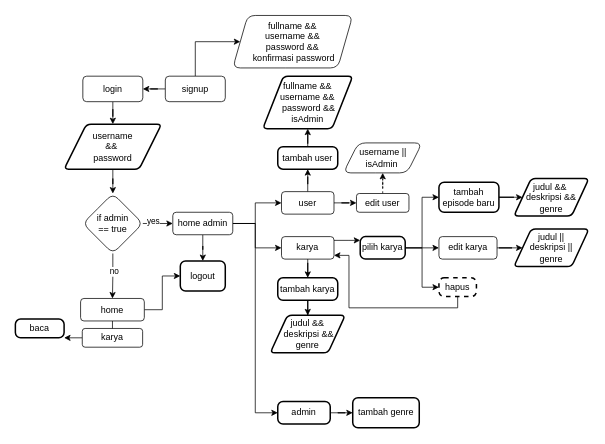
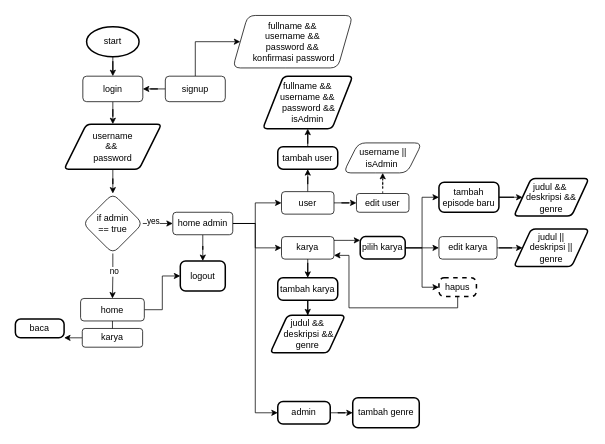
  <mxCell id="0" />
  <mxCell id="1" parent="0" />
  <mxCell id="2" value="" style="edgeStyle=orthogonalEdgeStyle;rounded=0;orthogonalLoop=1;jettySize=auto;html=1;" parent="1" source="3" target="10" edge="1"><mxGeometry relative="1" as="geometry" /></mxCell>
  <mxCell id="3" value="login" style="rounded=1;whiteSpace=wrap;html=1;fontSize=12;glass=0;strokeWidth=1;shadow=0;" parent="1" vertex="1"><mxGeometry x="110" y="101" width="80" height="34" as="geometry" /></mxCell>
+ <mxCell id="4" value="" style="edgeStyle=orthogonalEdgeStyle;rounded=0;orthogonalLoop=1;jettySize=auto;html=1;" parent="1" source="5" target="3" edge="1"><mxGeometry relative="1" as="geometry" /></mxCell>
+ <mxCell id="5" value="start" style="strokeWidth=2;html=1;shape=mxgraph.flowchart.start_1;whiteSpace=wrap;" parent="1" vertex="1"><mxGeometry x="115" y="35" width="70" height="40" as="geometry" /></mxCell>
  <mxCell id="6" style="edgeStyle=orthogonalEdgeStyle;rounded=0;orthogonalLoop=1;jettySize=auto;html=1;" parent="1" source="8" target="3" edge="1"><mxGeometry relative="1" as="geometry" /></mxCell>
  <mxCell id="7" style="edgeStyle=orthogonalEdgeStyle;rounded=0;orthogonalLoop=1;jettySize=auto;html=1;entryX=0;entryY=0.5;entryDx=0;entryDy=0;" parent="1" source="8" target="11" edge="1"><mxGeometry relative="1" as="geometry"><Array as="points"><mxPoint x="260" y="55" /></Array></mxGeometry></mxCell>
  <mxCell id="8" value="signup" style="rounded=1;whiteSpace=wrap;html=1;fontSize=12;glass=0;strokeWidth=1;shadow=0;" parent="1" vertex="1"><mxGeometry x="220" y="101" width="80" height="34" as="geometry" /></mxCell>
  <mxCell id="9" style="edgeStyle=orthogonalEdgeStyle;rounded=0;orthogonalLoop=1;jettySize=auto;html=1;" parent="1" source="10" target="16" edge="1"><mxGeometry relative="1" as="geometry" /></mxCell>
  <mxCell id="10" value="username &lt;br&gt;&amp;amp;&amp;amp;&amp;nbsp;&lt;br&gt;password" style="shape=parallelogram;html=1;strokeWidth=2;perimeter=parallelogramPerimeter;whiteSpace=wrap;rounded=1;arcSize=12;size=0.23;" parent="1" vertex="1"><mxGeometry x="85" y="165" width="130" height="60" as="geometry" /></mxCell>
  <mxCell id="11" value="fullname &amp;amp;&amp;amp; &lt;br&gt;username &amp;amp;&amp;amp; &lt;br&gt;password &amp;amp;&amp;amp;&lt;br&gt;&amp;nbsp;konfirmasi password" style="shape=parallelogram;perimeter=parallelogramPerimeter;whiteSpace=wrap;html=1;fixedSize=1;rounded=1;glass=0;strokeWidth=1;shadow=0;" parent="1" vertex="1"><mxGeometry x="310" y="20" width="160" height="70" as="geometry" /></mxCell>
  <mxCell id="12" style="edgeStyle=orthogonalEdgeStyle;rounded=0;orthogonalLoop=1;jettySize=auto;html=1;" parent="1" source="16" target="19" edge="1"><mxGeometry relative="1" as="geometry" /></mxCell>
  <mxCell id="13" value="no" style="edgeLabel;html=1;align=center;verticalAlign=middle;resizable=0;points=[];" parent="12" vertex="1" connectable="0"><mxGeometry x="-0.222" y="1" relative="1" as="geometry"><mxPoint as="offset" /></mxGeometry></mxCell>
  <mxCell id="14" value="" style="edgeStyle=orthogonalEdgeStyle;rounded=0;orthogonalLoop=1;jettySize=auto;html=1;" parent="1" source="16" target="35" edge="1"><mxGeometry relative="1" as="geometry" /></mxCell>
  <mxCell id="15" value="yes" style="edgeLabel;html=1;align=center;verticalAlign=middle;resizable=0;points=[];" parent="14" vertex="1" connectable="0"><mxGeometry x="-0.333" y="3" relative="1" as="geometry"><mxPoint as="offset" /></mxGeometry></mxCell>
  <mxCell id="16" value="if admin &lt;br&gt;== true" style="rhombus;whiteSpace=wrap;html=1;rounded=1;glass=0;strokeWidth=1;shadow=0;" parent="1" vertex="1"><mxGeometry x="110" y="257.5" width="80" height="80" as="geometry" /></mxCell>
  <mxCell id="17" value="" style="edgeStyle=orthogonalEdgeStyle;rounded=0;orthogonalLoop=1;jettySize=auto;html=1;" edge="1" parent="1" source="19" target="40"><mxGeometry relative="1" as="geometry" /></mxCell>
  <mxCell id="18" style="edgeStyle=orthogonalEdgeStyle;rounded=0;orthogonalLoop=1;jettySize=auto;html=1;entryX=0;entryY=0.5;entryDx=0;entryDy=0;" edge="1" parent="1" source="19" target="55"><mxGeometry relative="1" as="geometry" /></mxCell>
  <mxCell id="19" value="home" style="whiteSpace=wrap;html=1;rounded=1;glass=0;strokeWidth=1;shadow=0;" parent="1" vertex="1"><mxGeometry x="107" y="397.5" width="85" height="30" as="geometry" /></mxCell>
  <mxCell id="20" value="" style="edgeStyle=orthogonalEdgeStyle;rounded=0;orthogonalLoop=1;jettySize=auto;html=1;" parent="1" source="22" target="46" edge="1"><mxGeometry relative="1" as="geometry"><mxPoint x="475" y="330" as="targetPoint" /><Array as="points"><mxPoint x="465" y="320" /><mxPoint x="465" y="320" /></Array></mxGeometry></mxCell>
  <mxCell id="21" value="" style="edgeStyle=orthogonalEdgeStyle;rounded=0;orthogonalLoop=1;jettySize=auto;html=1;" edge="1" parent="1" source="22" target="42"><mxGeometry relative="1" as="geometry" /></mxCell>
  <mxCell id="22" value="karya" style="rounded=1;whiteSpace=wrap;html=1;fontSize=12;glass=0;strokeWidth=1;shadow=0;" parent="1" vertex="1"><mxGeometry x="375" y="315" width="70" height="30" as="geometry" /></mxCell>
  <mxCell id="23" value="" style="edgeStyle=orthogonalEdgeStyle;rounded=0;orthogonalLoop=1;jettySize=auto;html=1;" parent="1" source="25" target="27" edge="1"><mxGeometry relative="1" as="geometry" /></mxCell>
  <mxCell id="24" style="edgeStyle=orthogonalEdgeStyle;rounded=0;orthogonalLoop=1;jettySize=auto;html=1;entryX=0.5;entryY=1;entryDx=0;entryDy=0;" edge="1" parent="1" source="25" target="57"><mxGeometry relative="1" as="geometry" /></mxCell>
  <mxCell id="25" value="user" style="whiteSpace=wrap;html=1;rounded=1;glass=0;strokeWidth=1;shadow=0;" parent="1" vertex="1"><mxGeometry x="375" y="255" width="70" height="30" as="geometry" /></mxCell>
  <mxCell id="26" value="" style="edgeStyle=orthogonalEdgeStyle;rounded=0;orthogonalLoop=1;jettySize=auto;html=1;dashed=1;" parent="1" source="27" target="28" edge="1"><mxGeometry relative="1" as="geometry"><mxPoint x="610" y="270" as="targetPoint" /></mxGeometry></mxCell>
  <mxCell id="27" value="edit user" style="whiteSpace=wrap;html=1;rounded=1;glass=0;strokeWidth=1;shadow=0;" parent="1" vertex="1"><mxGeometry x="475" y="257.5" width="70" height="25" as="geometry" /></mxCell>
  <mxCell id="28" value="username ||&lt;br&gt;isAdmin&amp;nbsp;" style="shape=parallelogram;perimeter=parallelogramPerimeter;whiteSpace=wrap;html=1;fixedSize=1;rounded=1;glass=0;strokeWidth=1;shadow=0;" parent="1" vertex="1"><mxGeometry x="457.5" y="190" width="105" height="40" as="geometry" /></mxCell>
  <mxCell id="29" style="edgeStyle=orthogonalEdgeStyle;rounded=0;orthogonalLoop=1;jettySize=auto;html=1;" parent="1" source="30" target="38" edge="1"><mxGeometry relative="1" as="geometry" /></mxCell>
  <mxCell id="30" value="admin" style="rounded=1;whiteSpace=wrap;html=1;absoluteArcSize=1;arcSize=14;strokeWidth=2;" parent="1" vertex="1"><mxGeometry x="370" y="535" width="70" height="30" as="geometry" /></mxCell>
  <mxCell id="31" style="edgeStyle=orthogonalEdgeStyle;rounded=0;orthogonalLoop=1;jettySize=auto;html=1;entryX=0;entryY=0.5;entryDx=0;entryDy=0;" parent="1" source="35" target="25" edge="1"><mxGeometry relative="1" as="geometry"><Array as="points"><mxPoint x="340" y="297" /><mxPoint x="340" y="270" /></Array></mxGeometry></mxCell>
  <mxCell id="32" style="edgeStyle=orthogonalEdgeStyle;rounded=0;orthogonalLoop=1;jettySize=auto;html=1;entryX=0;entryY=0.5;entryDx=0;entryDy=0;" parent="1" source="35" target="22" edge="1"><mxGeometry relative="1" as="geometry"><Array as="points"><mxPoint x="340" y="297" /><mxPoint x="340" y="330" /></Array></mxGeometry></mxCell>
  <mxCell id="33" value="" style="edgeStyle=orthogonalEdgeStyle;rounded=0;orthogonalLoop=1;jettySize=auto;html=1;" edge="1" parent="1" source="35" target="55"><mxGeometry relative="1" as="geometry" /></mxCell>
  <mxCell id="34" style="edgeStyle=orthogonalEdgeStyle;rounded=0;orthogonalLoop=1;jettySize=auto;html=1;entryX=0;entryY=0.5;entryDx=0;entryDy=0;" edge="1" parent="1" source="35" target="30"><mxGeometry relative="1" as="geometry" /></mxCell>
  <mxCell id="35" value="home admin" style="whiteSpace=wrap;html=1;rounded=1;glass=0;strokeWidth=1;shadow=0;" parent="1" vertex="1"><mxGeometry x="230" y="282.5" width="80" height="30" as="geometry" /></mxCell>
  <mxCell id="36" value="" style="edgeStyle=orthogonalEdgeStyle;rounded=0;orthogonalLoop=1;jettySize=auto;html=1;exitX=1;exitY=0.5;exitDx=0;exitDy=0;" parent="1" source="46" target="37" edge="1"><mxGeometry relative="1" as="geometry"><mxPoint x="550" y="330" as="sourcePoint" /></mxGeometry></mxCell>
  <mxCell id="37" value="edit karya" style="whiteSpace=wrap;html=1;rounded=1;glass=0;strokeWidth=1;shadow=0;" parent="1" vertex="1"><mxGeometry x="585" y="315" width="77.5" height="30" as="geometry" /></mxCell>
  <mxCell id="38" value="tambah genre" style="rounded=1;whiteSpace=wrap;html=1;absoluteArcSize=1;arcSize=14;strokeWidth=2;" parent="1" vertex="1"><mxGeometry x="470" y="530" width="88.75" height="40" as="geometry" /></mxCell>
  <mxCell id="39" style="edgeStyle=orthogonalEdgeStyle;rounded=0;orthogonalLoop=1;jettySize=auto;html=1;entryX=1;entryY=0.5;entryDx=0;entryDy=0;" edge="1" parent="1" source="40"><mxGeometry relative="1" as="geometry"><mxPoint x="85" y="450" as="targetPoint" /></mxGeometry></mxCell>
  <mxCell id="40" value="karya" style="whiteSpace=wrap;html=1;rounded=1;glass=0;strokeWidth=1;shadow=0;" vertex="1" parent="1"><mxGeometry x="109.25" y="437.5" width="80.5" height="25" as="geometry" /></mxCell>
  <mxCell id="41" value="" style="edgeStyle=orthogonalEdgeStyle;rounded=0;orthogonalLoop=1;jettySize=auto;html=1;" edge="1" parent="1" source="42" target="43"><mxGeometry relative="1" as="geometry" /></mxCell>
  <mxCell id="42" value="tambah karya" style="rounded=1;whiteSpace=wrap;html=1;absoluteArcSize=1;arcSize=14;strokeWidth=2;" vertex="1" parent="1"><mxGeometry x="370" y="370" width="80" height="30" as="geometry" /></mxCell>
  <mxCell id="43" value="judul &amp;amp;&amp;amp;&lt;br&gt;&amp;nbsp;deskripsi &amp;amp;&amp;amp;&lt;br&gt;genre" style="shape=parallelogram;html=1;strokeWidth=2;perimeter=parallelogramPerimeter;whiteSpace=wrap;rounded=1;arcSize=12;size=0.23;" vertex="1" parent="1"><mxGeometry x="360" y="420" width="100" height="50" as="geometry" /></mxCell>
  <mxCell id="44" style="edgeStyle=orthogonalEdgeStyle;rounded=0;orthogonalLoop=1;jettySize=auto;html=1;entryX=0;entryY=0.5;entryDx=0;entryDy=0;" edge="1" parent="1" source="46" target="50"><mxGeometry relative="1" as="geometry" /></mxCell>
  <mxCell id="45" style="edgeStyle=orthogonalEdgeStyle;rounded=0;orthogonalLoop=1;jettySize=auto;html=1;entryX=0;entryY=0.5;entryDx=0;entryDy=0;" edge="1" parent="1" source="46" target="52"><mxGeometry relative="1" as="geometry" /></mxCell>
  <mxCell id="46" value="pilih karya" style="rounded=1;whiteSpace=wrap;html=1;absoluteArcSize=1;arcSize=14;strokeWidth=2;" vertex="1" parent="1"><mxGeometry x="480" y="315" width="60" height="30" as="geometry" /></mxCell>
  <mxCell id="47" value="judul ||&lt;br&gt;deskripsi ||&lt;br&gt;genre" style="shape=parallelogram;html=1;strokeWidth=2;perimeter=parallelogramPerimeter;whiteSpace=wrap;rounded=1;arcSize=12;size=0.23;" vertex="1" parent="1"><mxGeometry x="685" y="305" width="100" height="50" as="geometry" /></mxCell>
  <mxCell id="48" style="edgeStyle=orthogonalEdgeStyle;rounded=0;orthogonalLoop=1;jettySize=auto;html=1;" edge="1" parent="1" source="37" target="47"><mxGeometry relative="1" as="geometry" /></mxCell>
  <mxCell id="49" style="edgeStyle=orthogonalEdgeStyle;rounded=0;orthogonalLoop=1;jettySize=auto;html=1;" edge="1" parent="1" source="50" target="53"><mxGeometry relative="1" as="geometry" /></mxCell>
  <mxCell id="50" value="tambah episode baru" style="rounded=1;whiteSpace=wrap;html=1;absoluteArcSize=1;arcSize=14;strokeWidth=2;" vertex="1" parent="1"><mxGeometry x="585" y="242.5" width="80" height="40" as="geometry" /></mxCell>
  <mxCell id="51" style="edgeStyle=orthogonalEdgeStyle;rounded=0;orthogonalLoop=1;jettySize=auto;html=1;" edge="1" parent="1" source="52" target="22"><mxGeometry relative="1" as="geometry"><Array as="points"><mxPoint x="610" y="410" /><mxPoint x="465" y="410" /><mxPoint x="465" y="340" /></Array></mxGeometry></mxCell>
  <mxCell id="52" value="hapus" style="rounded=1;whiteSpace=wrap;html=1;absoluteArcSize=1;arcSize=14;strokeWidth=2;dashed=1;" vertex="1" parent="1"><mxGeometry x="585" y="370" width="50" height="25" as="geometry" /></mxCell>
  <mxCell id="53" value="judul &amp;amp;&amp;amp;&amp;nbsp;&lt;br&gt;deskripsi &amp;amp;&amp;amp;&lt;br&gt;genre" style="shape=parallelogram;html=1;strokeWidth=2;perimeter=parallelogramPerimeter;whiteSpace=wrap;rounded=1;arcSize=12;size=0.23;" vertex="1" parent="1"><mxGeometry x="685" y="237.5" width="100" height="50" as="geometry" /></mxCell>
  <mxCell id="54" value="baca" style="rounded=1;whiteSpace=wrap;html=1;absoluteArcSize=1;arcSize=14;strokeWidth=2;" vertex="1" parent="1"><mxGeometry x="20" y="425" width="65" height="25" as="geometry" /></mxCell>
  <mxCell id="55" value="logout" style="rounded=1;whiteSpace=wrap;html=1;absoluteArcSize=1;arcSize=14;strokeWidth=2;" vertex="1" parent="1"><mxGeometry x="240" y="347.5" width="60" height="40" as="geometry" /></mxCell>
  <mxCell id="56" style="edgeStyle=orthogonalEdgeStyle;rounded=0;orthogonalLoop=1;jettySize=auto;html=1;entryX=0.5;entryY=1;entryDx=0;entryDy=0;" edge="1" parent="1" source="57" target="58"><mxGeometry relative="1" as="geometry" /></mxCell>
  <mxCell id="57" value="tambah user" style="rounded=1;whiteSpace=wrap;html=1;absoluteArcSize=1;arcSize=14;strokeWidth=2;" vertex="1" parent="1"><mxGeometry x="370" y="195" width="80" height="30" as="geometry" /></mxCell>
  <mxCell id="58" value="fullname &amp;amp;&amp;amp;&lt;br&gt;username &amp;amp;&amp;amp;&lt;br&gt;&amp;nbsp;password &amp;amp;&amp;amp;&lt;br&gt;isAdmin" style="shape=parallelogram;html=1;strokeWidth=2;perimeter=parallelogramPerimeter;whiteSpace=wrap;rounded=1;arcSize=12;size=0.23;" vertex="1" parent="1"><mxGeometry x="350" y="101" width="120" height="70" as="geometry" /></mxCell>
